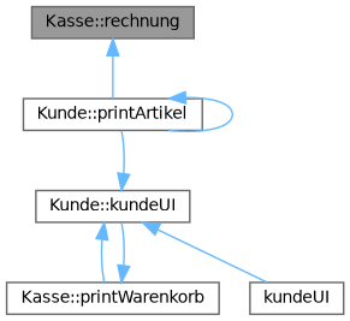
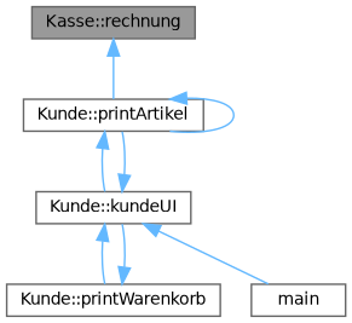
  digraph {
    rankdir=TB
    node [color=grey40 fillcolor=white fontname=Helvetica fontsize=10 shape=box style=filled]
    edge [color=steelblue1 dir=back fontname=Helvetica fontsize=10 labelfontname=Helvetica labelfontsize=10 style=solid]
    n1 [color=gray40 fillcolor=grey60 fontcolor=black height=0.2 label="Kasse::rechnung" width=0.4]
    n2 [height=0.2 label="Kunde::printArtikel" width=0.4]
-   n3 [height=0.2 label="Kasse::printWarenkorb" width=0.4]
+   n3 [height=0.2 label="Kunde::printWarenkorb" width=0.4]
    n4 [height=0.2 label="Kunde::kundeUI" width=0.4]
-   n5 [height=0.2 label=kundeUI width=0.4]
+   n5 [height=0.2 label=main width=0.4]
    n1 -> n2
    n2 -> n2
+   n2 -> n4
    n3 -> n4
    n4 -> n2
    n4 -> n3
    n4 -> n5
  }
